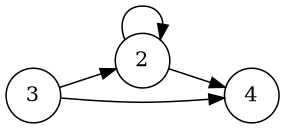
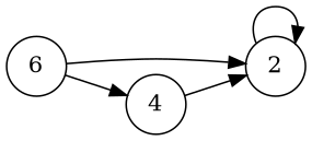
  digraph {
    rankdir=LR
    node [shape=circle]
    2
    4
-   3
+   3 [label=6]
    2 -> 2
-   2 -> 4
+   4 -> 2
    3 -> 2
    3 -> 4
  }
